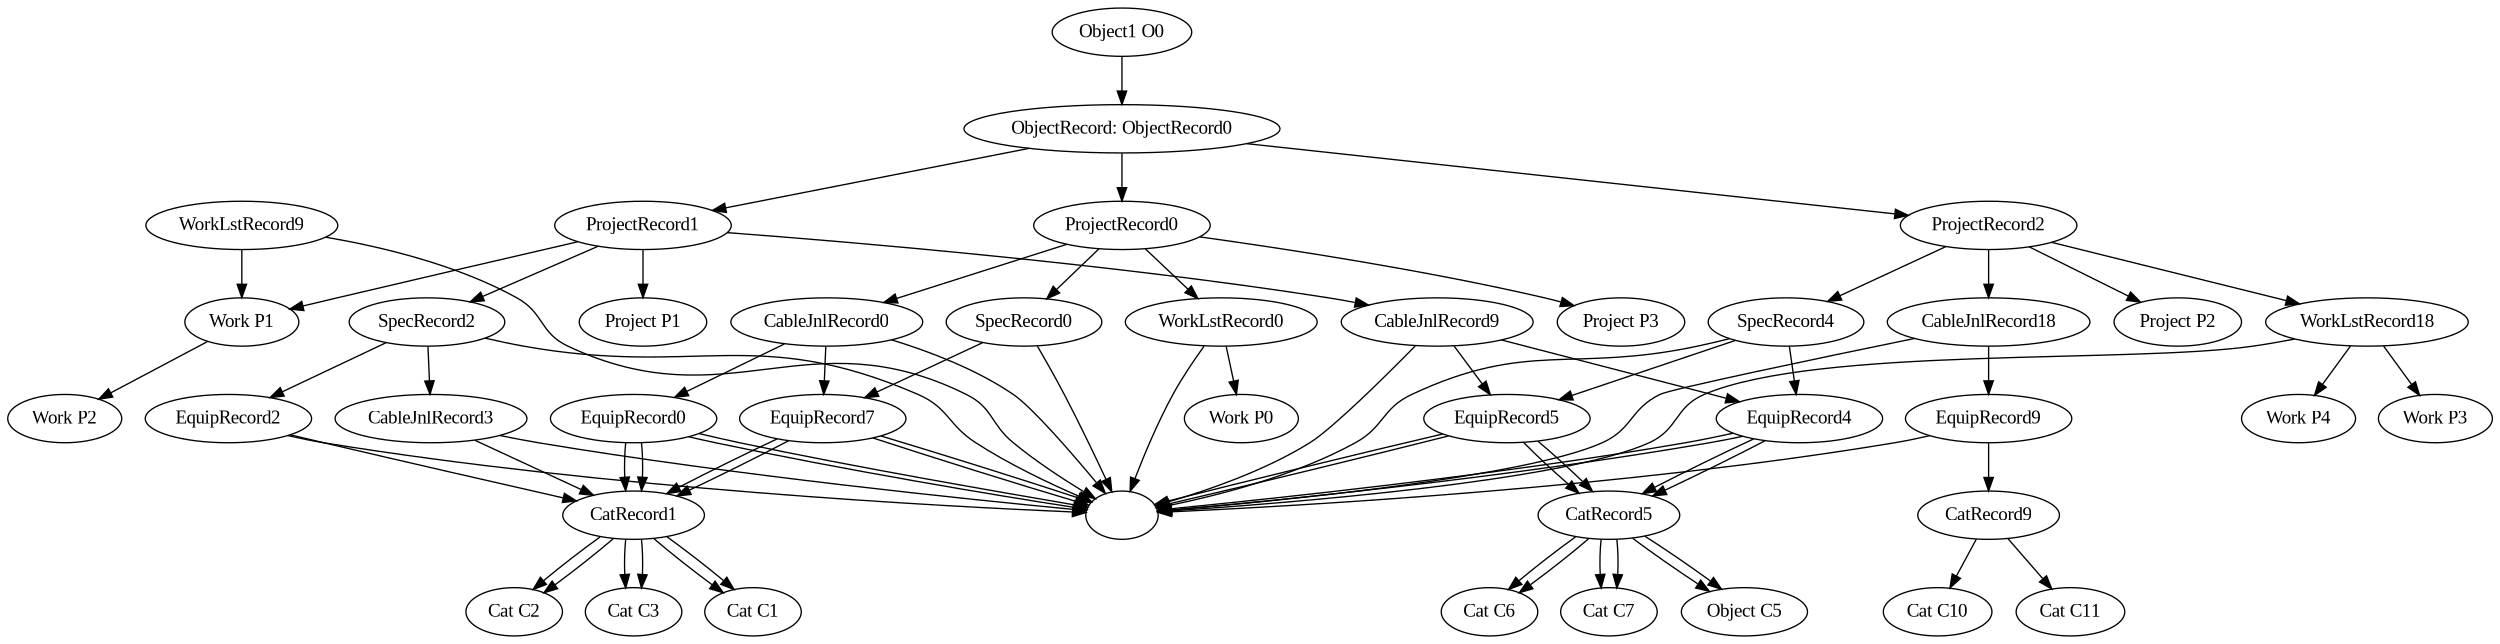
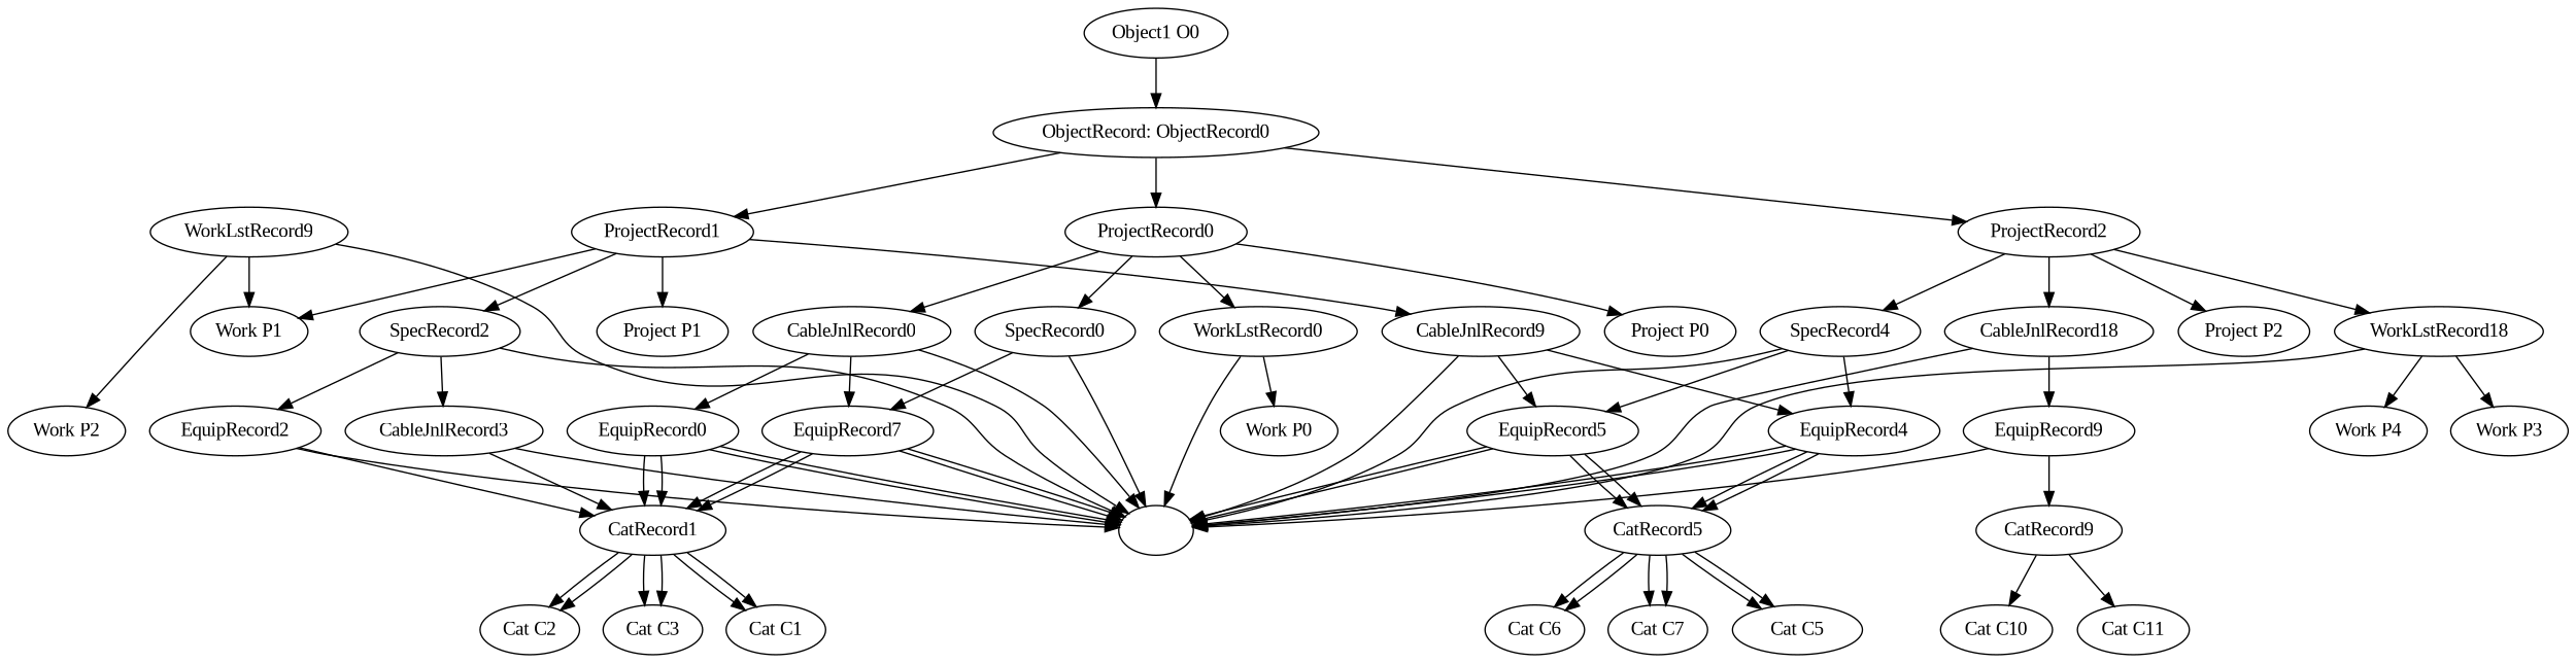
  digraph {
    fontname="Liberation Serif"
    node [fontname="Liberation Serif"]
    edge [fontname="Liberation Serif"]
    n1 [label="ObjectRecord: ObjectRecord0"]
    ProjectRecord0
    ProjectRecord1
    ProjectRecord2
    "Object1 O0"
-   "Project P0" [label="Project P3"]
+   "Project P0"
    WorkLstRecord0
    CableJnlRecord0
    SpecRecord0
    "Project P1"
    CableJnlRecord9
    SpecRecord2
    "Work P1"
    "Project P2"
    WorkLstRecord18
    CableJnlRecord18
    SpecRecord4
    ""
    "Work P0"
    EquipRecord0
    n21 [label=EquipRecord7]
    CatRecord1
    "Cat C1"
    "Cat C2"
    "Cat C3"
    WorkLstRecord9
    "Work P2"
    EquipRecord4
    EquipRecord5
    EquipRecord2
    n31 [label=CableJnlRecord3]
    CatRecord5
-   "Cat C5" [label="Object C5"]
+   "Cat C5"
    "Cat C6"
    "Cat C7"
    "Work P3"
    "Work P4"
    EquipRecord9
    CatRecord9
    "Cat C10"
    "Cat C11"
    n1 -> ProjectRecord0
    n1 -> ProjectRecord1
    n1 -> ProjectRecord2
    ProjectRecord0 -> "Project P0"
    ProjectRecord0 -> WorkLstRecord0
    ProjectRecord0 -> CableJnlRecord0
    ProjectRecord0 -> SpecRecord0
    ProjectRecord1 -> "Project P1"
    ProjectRecord1 -> CableJnlRecord9
    ProjectRecord1 -> SpecRecord2
    ProjectRecord1 -> "Work P1"
    ProjectRecord2 -> "Project P2"
    ProjectRecord2 -> WorkLstRecord18
    ProjectRecord2 -> CableJnlRecord18
    ProjectRecord2 -> SpecRecord4
    "Object1 O0" -> n1
    WorkLstRecord0 -> ""
    WorkLstRecord0 -> "Work P0"
    CableJnlRecord0 -> ""
    CableJnlRecord0 -> EquipRecord0
    CableJnlRecord0 -> n21
    SpecRecord0 -> ""
    SpecRecord0 -> n21
    CableJnlRecord9 -> ""
    CableJnlRecord9 -> EquipRecord4
    CableJnlRecord9 -> EquipRecord5
    SpecRecord2 -> ""
    SpecRecord2 -> EquipRecord2
    SpecRecord2 -> n31
    WorkLstRecord18 -> ""
    WorkLstRecord18 -> "Work P3"
    WorkLstRecord18 -> "Work P4"
    CableJnlRecord18 -> ""
    CableJnlRecord18 -> EquipRecord9
    SpecRecord4 -> ""
    SpecRecord4 -> EquipRecord4
    SpecRecord4 -> EquipRecord5
    EquipRecord0 -> ""
    EquipRecord0 -> ""
    EquipRecord0 -> CatRecord1
    EquipRecord0 -> CatRecord1
    n21 -> ""
    n21 -> ""
    n21 -> CatRecord1
    n21 -> CatRecord1
    CatRecord1 -> "Cat C1"
    CatRecord1 -> "Cat C1"
    CatRecord1 -> "Cat C2"
    CatRecord1 -> "Cat C2"
    CatRecord1 -> "Cat C3"
    CatRecord1 -> "Cat C3"
    WorkLstRecord9 -> "Work P1"
    WorkLstRecord9 -> ""
-   "Work P1" -> "Work P2"
+   WorkLstRecord9 -> "Work P2"
    EquipRecord4 -> ""
    EquipRecord4 -> ""
    EquipRecord4 -> CatRecord5
    EquipRecord4 -> CatRecord5
    EquipRecord5 -> ""
    EquipRecord5 -> ""
    EquipRecord5 -> CatRecord5
    EquipRecord5 -> CatRecord5
    EquipRecord2 -> ""
    EquipRecord2 -> CatRecord1
    n31 -> ""
    n31 -> CatRecord1
    CatRecord5 -> "Cat C5"
    CatRecord5 -> "Cat C5"
    CatRecord5 -> "Cat C6"
    CatRecord5 -> "Cat C6"
    CatRecord5 -> "Cat C7"
    CatRecord5 -> "Cat C7"
    EquipRecord9 -> ""
    EquipRecord9 -> CatRecord9
    CatRecord9 -> "Cat C10"
    CatRecord9 -> "Cat C11"
  }
